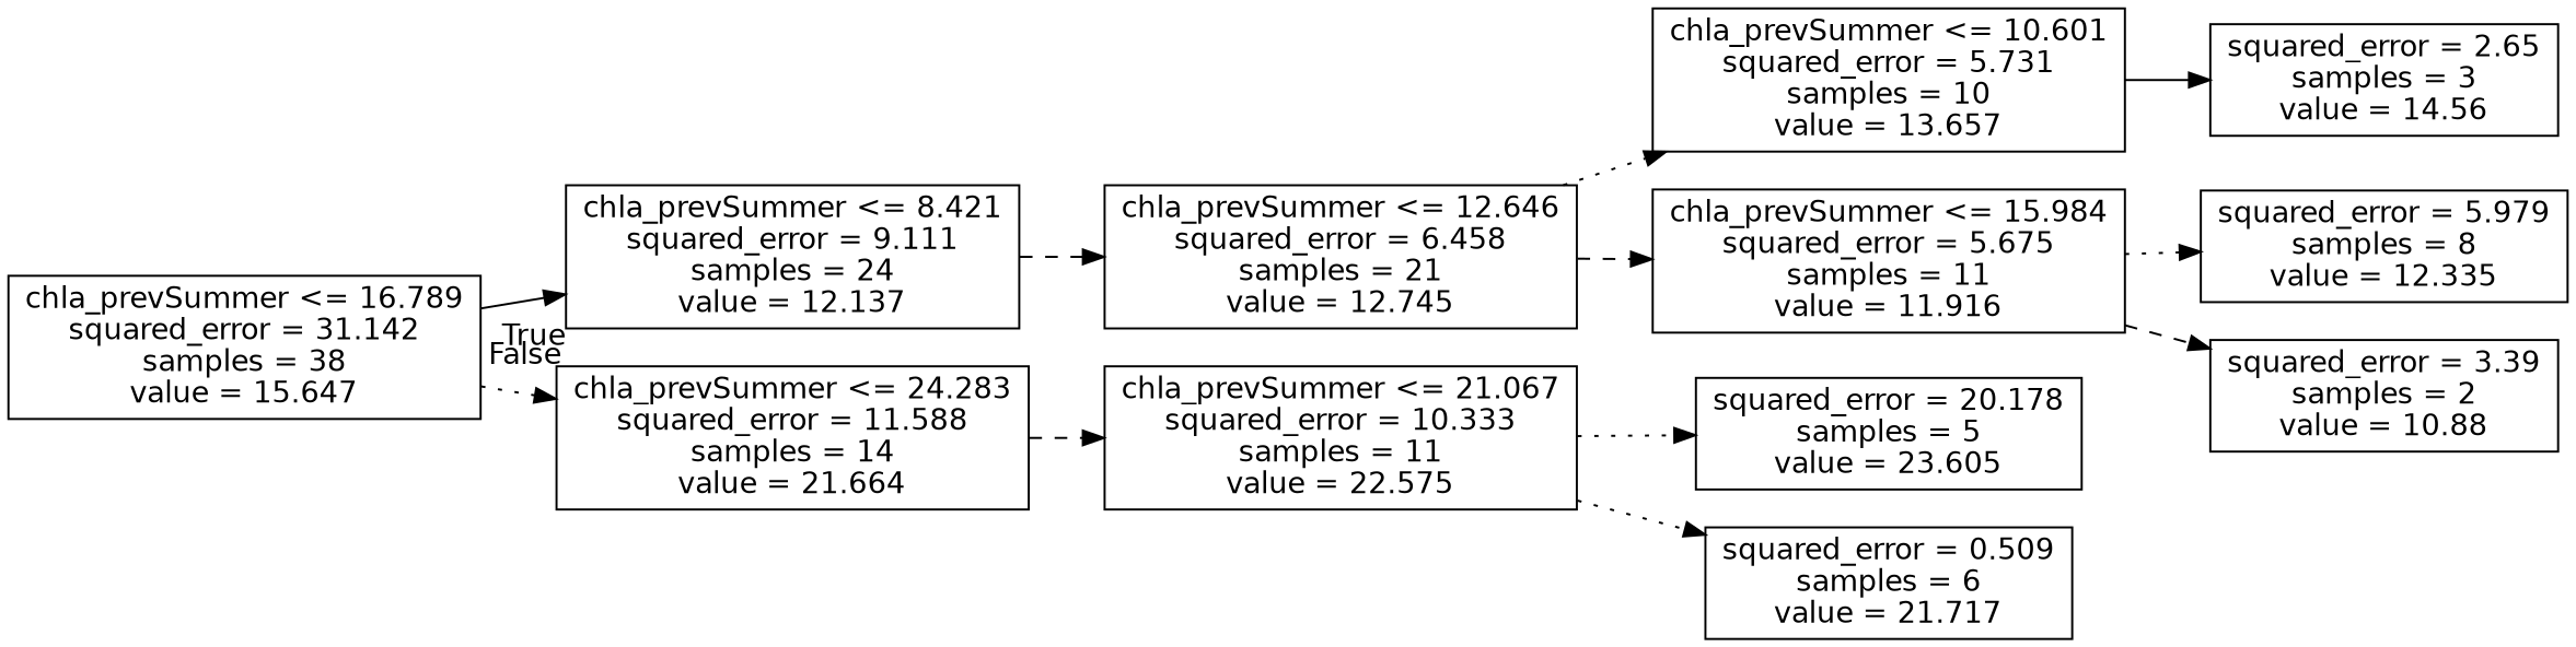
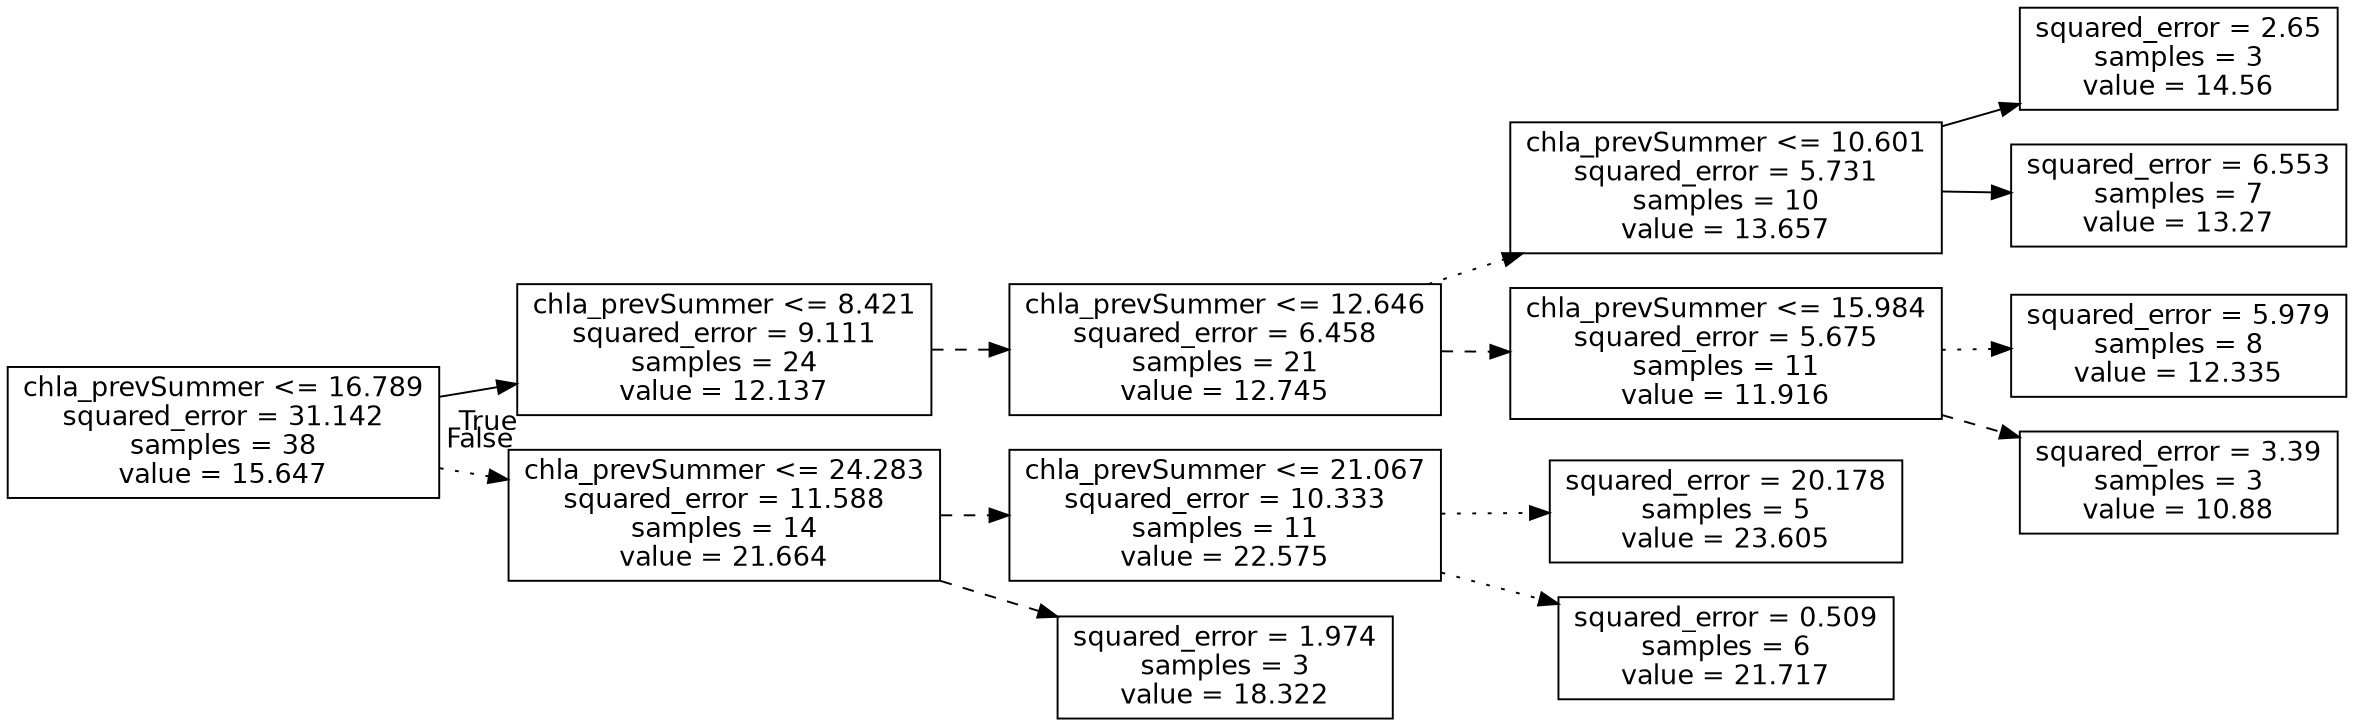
  digraph {
    fontname="DejaVu Sans"
    rankdir=LR
    node [fontname="DejaVu Sans" shape=box]
    edge [fontname="DejaVu Sans" style=dotted]
    n1 [label="chla_prevSummer <= 16.789\nsquared_error = 31.142\nsamples = 38\nvalue = 15.647"]
    n2 [label="chla_prevSummer <= 8.421\nsquared_error = 9.111\nsamples = 24\nvalue = 12.137"]
    n3 [label="chla_prevSummer <= 24.283\nsquared_error = 11.588\nsamples = 14\nvalue = 21.664"]
    n4 [label="chla_prevSummer <= 12.646\nsquared_error = 6.458\nsamples = 21\nvalue = 12.745"]
    n5 [label="chla_prevSummer <= 21.067\nsquared_error = 10.333\nsamples = 11\nvalue = 22.575"]
+   n6 [label="squared_error = 1.974\nsamples = 3\nvalue = 18.322"]
    n7 [label="chla_prevSummer <= 10.601\nsquared_error = 5.731\nsamples = 10\nvalue = 13.657"]
    n8 [label="chla_prevSummer <= 15.984\nsquared_error = 5.675\nsamples = 11\nvalue = 11.916"]
    n9 [label="squared_error = 2.65\nsamples = 3\nvalue = 14.56"]
+   n10 [label="squared_error = 6.553\nsamples = 7\nvalue = 13.27"]
    n11 [label="squared_error = 5.979\nsamples = 8\nvalue = 12.335"]
-   n12 [label="squared_error = 3.39\nsamples = 2\nvalue = 10.88"]
+   n12 [label="squared_error = 3.39\nsamples = 3\nvalue = 10.88"]
    n13 [label="squared_error = 20.178\nsamples = 5\nvalue = 23.605"]
    n14 [label="squared_error = 0.509\nsamples = 6\nvalue = 21.717"]
    n1 -> n2 [headlabel=True labelangle=45 labeldistance=2.5 style=solid]
    n1 -> n3 [headlabel=False labelangle=-45 labeldistance=2.5]
    n2 -> n4 [style=dashed]
    n3 -> n5 [style=dashed]
+   n3 -> n6 [style=dashed]
    n4 -> n7
    n4 -> n8 [style=dashed]
    n5 -> n13
    n5 -> n14
    n7 -> n9 [style=solid]
+   n7 -> n10 [style=solid]
    n8 -> n11
    n8 -> n12 [style=dashed]
  }
